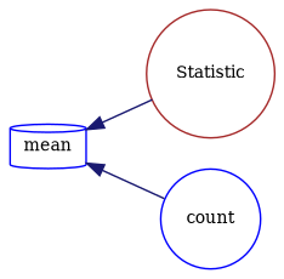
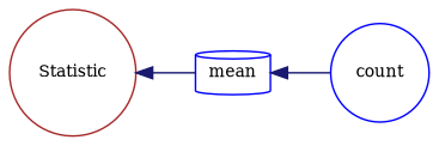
  digraph {
    fontname="DejaVu Serif"
    rankdir=LR
    node [color=blue fillcolor=white fontname="DejaVu Serif" fontsize=10 shape=circle style=filled]
    edge [color=midnightblue dir=back fontname="DejaVu Serif" fontsize=10 labelfontname=Helvetica labelfontsize=10 style=solid]
    n1 [color=brown height=0.2 label=Statistic width=0.4]
    n2 [height=0.2 label=mean shape=cylinder width=0.4]
    n3 [height=0.2 label=count width=0.4]
-   n2 -> n1
+   n1 -> n2
    n2 -> n3
  }
